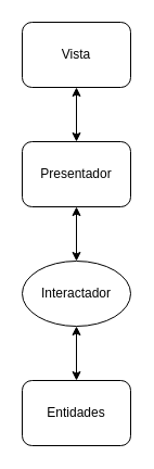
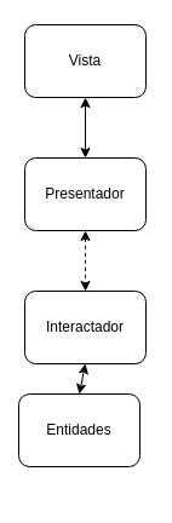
  <mxCell id="0" />
  <mxCell id="1" parent="0" />
  <mxCell id="2" style="edgeStyle=none;html=1;exitX=0.5;exitY=1;exitDx=0;exitDy=0;entryX=0.5;entryY=0;entryDx=0;entryDy=0;startArrow=classic;startFill=1;" edge="1" parent="1" source="3" target="5"><mxGeometry relative="1" as="geometry" /></mxCell>
  <mxCell id="3" value="Vista" style="rounded=1;whiteSpace=wrap;html=1;" parent="1" vertex="1"><mxGeometry x="20" y="20" width="100" height="60" as="geometry" /></mxCell>
- <mxCell id="4" style="edgeStyle=none;html=1;exitX=0.5;exitY=1;exitDx=0;exitDy=0;entryX=0.5;entryY=0;entryDx=0;entryDy=0;startArrow=classic;startFill=1;" edge="1" parent="1" source="5" target="7"><mxGeometry relative="1" as="geometry" /></mxCell>
+ <mxCell id="4" style="edgeStyle=none;html=1;exitX=0.5;exitY=1;exitDx=0;exitDy=0;entryX=0.5;entryY=0;entryDx=0;entryDy=0;startArrow=classic;startFill=1;dashed=1;" edge="1" parent="1" source="5" target="7"><mxGeometry relative="1" as="geometry" /></mxCell>
  <mxCell id="5" value="Presentador" style="rounded=1;whiteSpace=wrap;html=1;" vertex="1" parent="1"><mxGeometry x="20" y="130" width="100" height="60" as="geometry" /></mxCell>
  <mxCell id="6" style="edgeStyle=none;html=1;exitX=0.5;exitY=1;exitDx=0;exitDy=0;entryX=0.5;entryY=0;entryDx=0;entryDy=0;startArrow=classic;startFill=1;" edge="1" parent="1" source="7" target="8"><mxGeometry relative="1" as="geometry" /></mxCell>
- <mxCell id="7" value="Interactador" style="ellipse;whiteSpace=wrap;html=1;" vertex="1" parent="1"><mxGeometry x="20" y="240" width="100" height="60" as="geometry" /></mxCell>
- <mxCell id="8" value="Entidades" style="rounded=1;whiteSpace=wrap;html=1;" vertex="1" parent="1"><mxGeometry x="20" y="350" width="100" height="60" as="geometry" /></mxCell>
+ <mxCell id="7" value="Interactador" style="rounded=1;whiteSpace=wrap;html=1;" vertex="1" parent="1"><mxGeometry x="20" y="240" width="100" height="60" as="geometry" /></mxCell>
+ <mxCell id="8" value="Entidades" style="rounded=1;whiteSpace=wrap;html=1;" vertex="1" parent="1"><mxGeometry x="15" y="325" width="100" height="60" as="geometry" /></mxCell>
